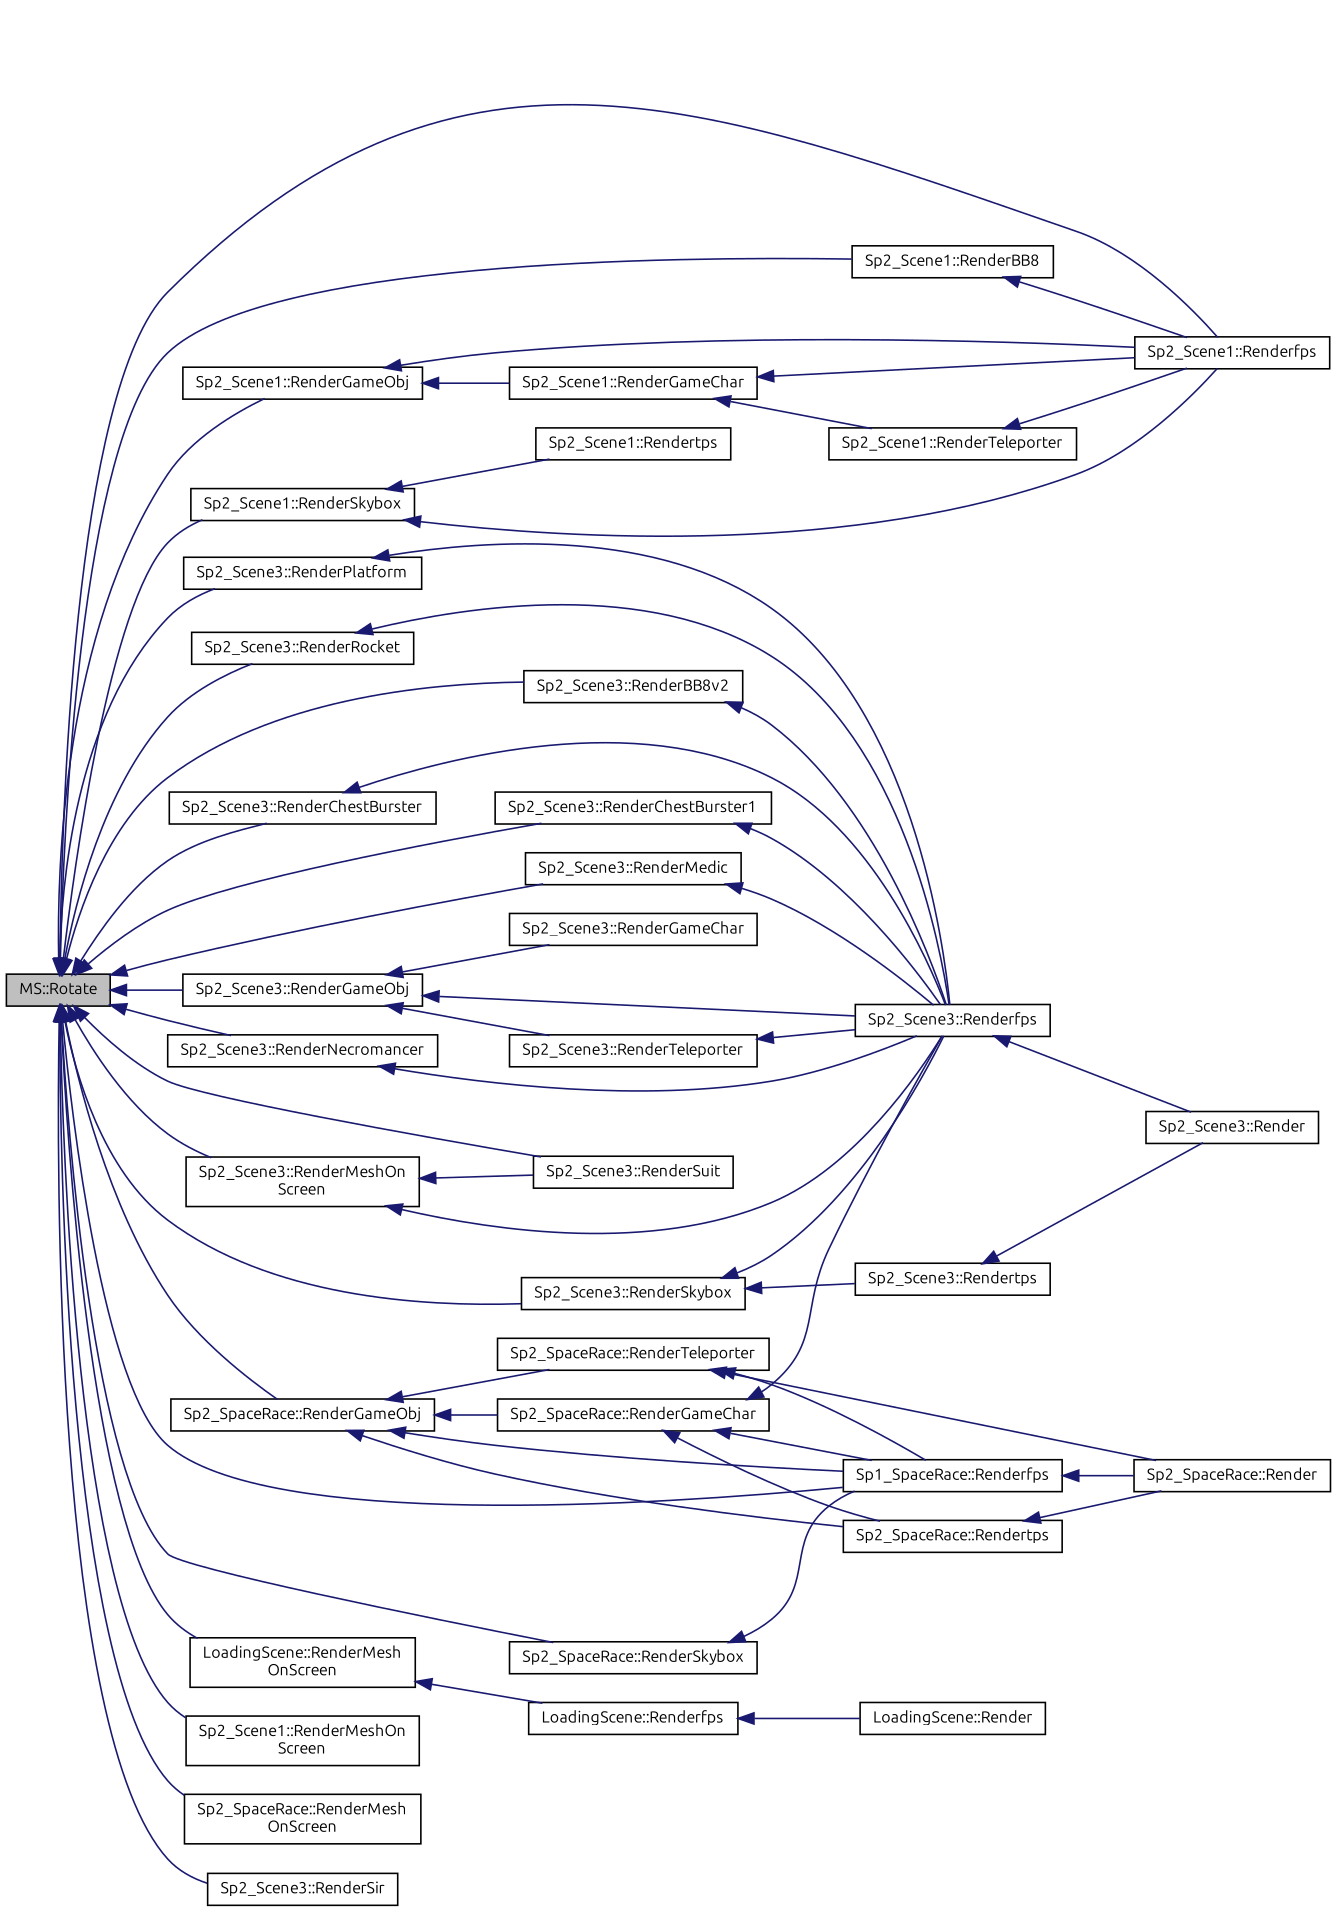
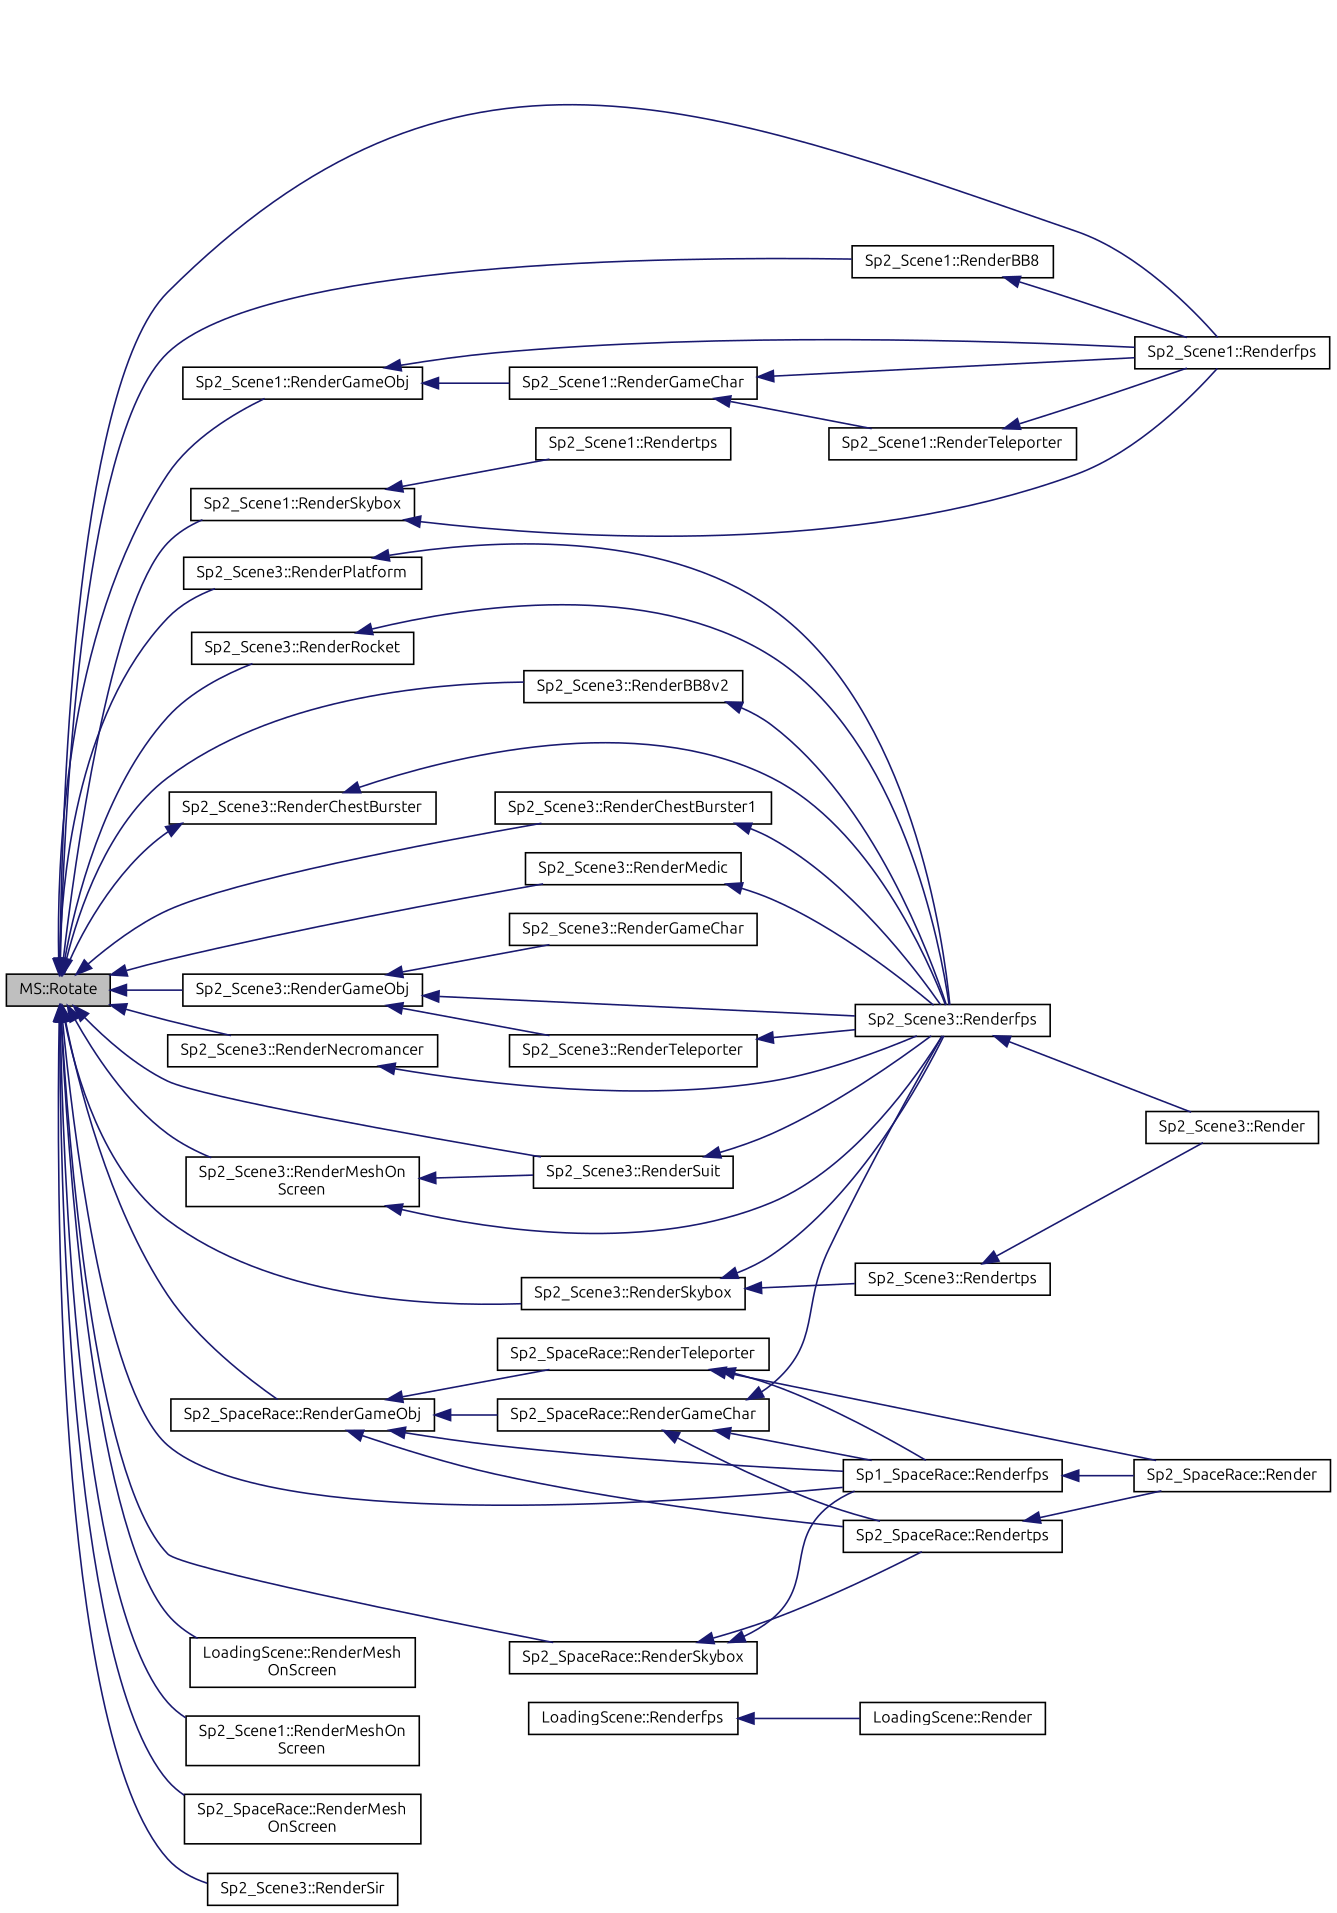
  digraph {
    fontname=Ubuntu
    rankdir=LR
    node [color=black fontname=Ubuntu fontsize=10 shape=record]
    edge [color=midnightblue dir=back fontname=Ubuntu fontsize=10 labelfontname=Helvetica labelfontsize=10 style=solid]
    n1 [fillcolor=grey75 fontcolor=black height=0.2 label="MS::Rotate" style=filled width=0.4]
    n2 [height=0.2 label="Sp2_Scene1::RenderBB8" width=0.4]
    n3 [height=0.2 label="Sp2_Scene1::Renderfps" width=0.4]
    n4 [height=0.2 label="Sp2_Scene3::RenderBB8v2" width=0.4]
    n5 [height=0.2 label="Sp2_Scene3::RenderChestBurster" width=0.4]
    n6 [height=0.2 label="Sp2_Scene3::RenderChestBurster1" width=0.4]
    n7 [height=0.2 label="Sp1_SpaceRace::Renderfps" width=0.4]
    n8 [height=0.2 label="Sp2_SpaceRace::RenderGameObj" width=0.4]
    n9 [height=0.2 label="Sp2_Scene1::RenderGameObj" width=0.4]
    n10 [height=0.2 label="Sp2_Scene3::RenderGameObj" width=0.4]
    n11 [height=0.2 label="Sp2_Scene3::RenderMedic" width=0.4]
    n12 [height=0.2 label="LoadingScene::RenderMesh\lOnScreen" width=0.4]
    n13 [height=0.2 label="Sp2_Scene1::RenderMeshOn\lScreen" width=0.4]
    n14 [height=0.2 label="Sp2_SpaceRace::RenderMesh\lOnScreen" width=0.4]
    n15 [height=0.2 label="Sp2_Scene3::RenderMeshOn\lScreen" width=0.4]
    n16 [height=0.2 label="Sp2_Scene3::RenderSuit" width=0.4]
    n17 [height=0.2 label="Sp2_Scene3::RenderNecromancer" width=0.4]
    n18 [height=0.2 label="Sp2_Scene3::RenderPlatform" width=0.4]
    n19 [height=0.2 label="Sp2_Scene3::RenderRocket" width=0.4]
    n20 [height=0.2 label="Sp2_Scene3::RenderSir" width=0.4]
    n21 [height=0.2 label="Sp2_Scene1::RenderSkybox" width=0.4]
    n22 [height=0.2 label="Sp2_SpaceRace::RenderSkybox" width=0.4]
    n23 [height=0.2 label="Sp2_Scene3::RenderSkybox" width=0.4]
    n24 [height=0.2 label="Sp2_Scene3::Renderfps" width=0.4]
    n25 [height=0.2 label="Sp2_SpaceRace::Render" width=0.4]
    n26 [height=0.2 label="Sp2_SpaceRace::RenderGameChar" width=0.4]
    n27 [height=0.2 label="Sp2_SpaceRace::Rendertps" width=0.4]
    n28 [height=0.2 label="Sp2_SpaceRace::RenderTeleporter" width=0.4]
    n29 [height=0.2 label="Sp2_Scene1::RenderGameChar" width=0.4]
    n30 [height=0.2 label="Sp2_Scene3::RenderGameChar" width=0.4]
    n31 [height=0.2 label="Sp2_Scene3::RenderTeleporter" width=0.4]
    n32 [height=0.2 label="LoadingScene::Renderfps" width=0.4]
    n33 [height=0.2 label="Sp2_Scene1::Rendertps" width=0.4]
    n34 [height=0.2 label="Sp2_Scene3::Rendertps" width=0.4]
    n35 [height=0.2 label="Sp2_Scene3::Render" width=0.4]
    n36 [height=0.2 label="Sp2_Scene1::RenderTeleporter" width=0.4]
    n37 [height=0.2 label="LoadingScene::Render" width=0.4]
    n1 -> n2
    n1 -> n3
    n1 -> n4
-   n1 -> n5
+   n5 -> n1
    n1 -> n6
    n1 -> n7
    n1 -> n8
    n1 -> n9
    n1 -> n10
    n1 -> n11
    n1 -> n12
    n1 -> n13
    n1 -> n14
    n1 -> n15
    n1 -> n16
    n1 -> n17
    n1 -> n18
    n1 -> n19
    n1 -> n20
    n1 -> n21
    n1 -> n22
    n1 -> n23
    n2 -> n3
    n4 -> n24
    n5 -> n24
    n6 -> n24
    n7 -> n25
    n8 -> n7
    n8 -> n26
    n8 -> n27
    n8 -> n28
    n9 -> n3
    n9 -> n29
    n10 -> n24
    n10 -> n30
    n10 -> n31
    n11 -> n24
-   n12 -> n32
    n15 -> n16
    n15 -> n24
+   n16 -> n24
    n17 -> n24
    n18 -> n24
    n19 -> n24
    n21 -> n3
    n21 -> n33
    n22 -> n7
+   n22 -> n27
    n23 -> n24
    n23 -> n34
    n24 -> n35
    n26 -> n7
    n26 -> n24
    n26 -> n27
    n27 -> n25
    n28 -> n7
    n28 -> n25
    n29 -> n3
    n29 -> n36
    n31 -> n24
    n32 -> n37
    n34 -> n35
    n36 -> n3
  }
